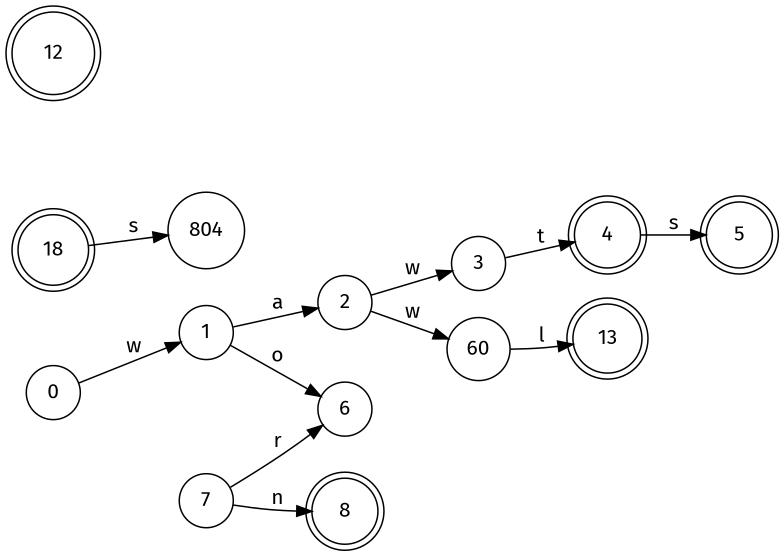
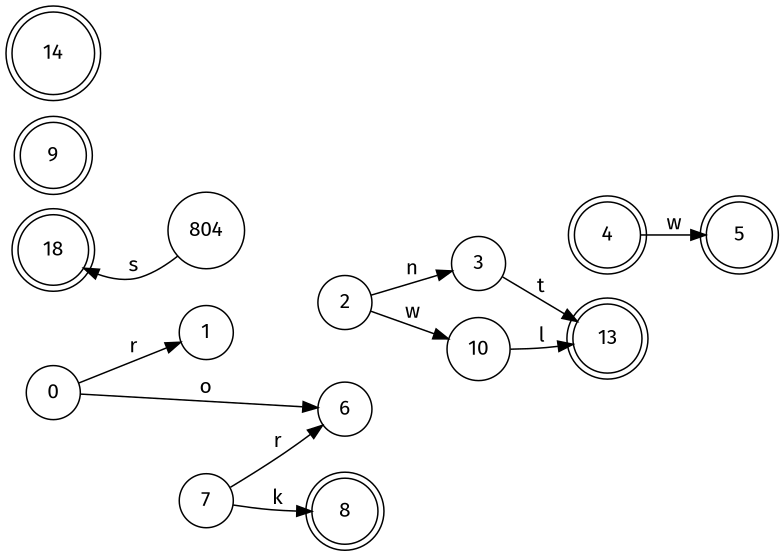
  digraph {
    fontname="Fira Sans"
    rankdir=LR
    node [fontname="Fira Sans" shape=circle]
    edge [fontname="Fira Sans"]
    start [style=invis shape=""]
    0
    1
    2
    6
    3
-   10 [label=60]
+   10
    4 [shape=doublecircle]
    13 [shape=doublecircle]
    5 [shape=doublecircle]
    7
    8 [shape=doublecircle]
    n13 [label=18 shape=doublecircle]
    n14 [label=804]
-   14 [shape=doublecircle label=12]
-   0 -> 1 [label=w]
-   1 -> 2 [label=a]
-   1 -> 6 [label=o]
-   2 -> 3 [label=w]
+   9 [shape=doublecircle]
+   14 [shape=doublecircle]
+   0 -> 1 [label=r]
+   0 -> 6 [label=o]
+   2 -> 3 [label=n]
    2 -> 10 [label=w]
-   3 -> 4 [label=t]
+   3 -> 13 [label=t]
    10 -> 13 [label=l]
-   4 -> 5 [label=s]
+   4 -> 5 [label=w]
    7 -> 6 [label=r]
-   7 -> 8 [label=n]
-   n13 -> n14 [label=s]
+   7 -> 8 [label=k]
+   n14 -> n13 [label=s]
  }
